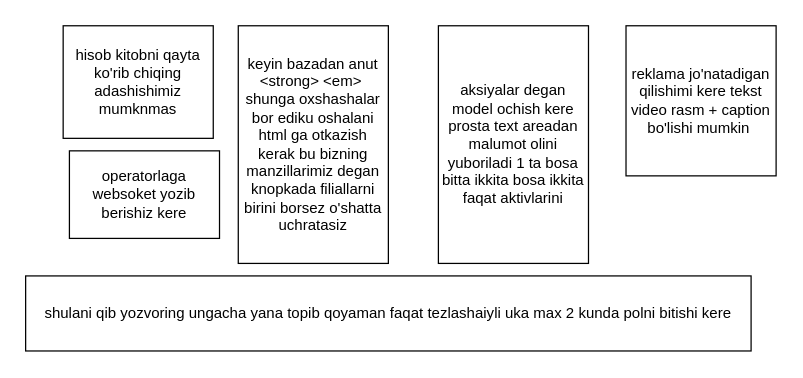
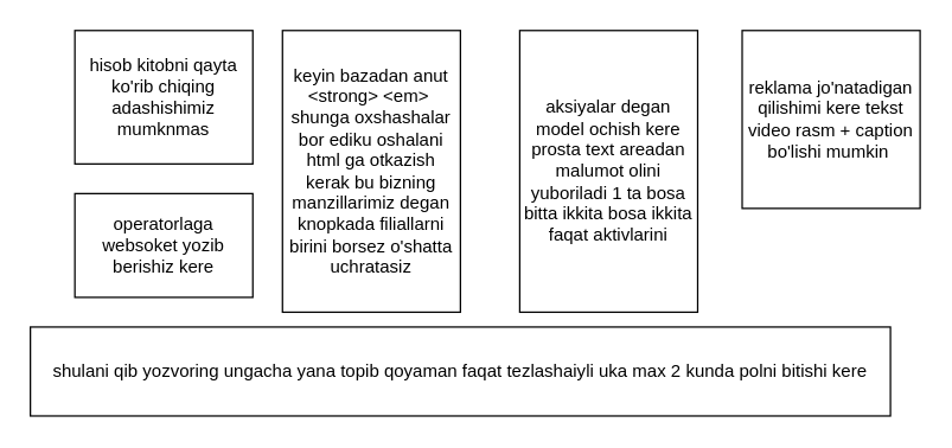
  <mxCell id="0" />
  <mxCell id="1" parent="0" />
  <mxCell id="2" value="aksiyalar degan model ochish kere prosta text areadan malumot olini yuboriladi 1 ta bosa bitta ikkita bosa ikkita faqat aktivlarini" style="rounded=0;whiteSpace=wrap;html=1;" vertex="1" parent="1"><mxGeometry x="350" y="20" width="120" height="190" as="geometry" /></mxCell>
  <mxCell id="3" value="keyin bazadan anut &amp;lt;strong&amp;gt; &amp;lt;em&amp;gt;&amp;nbsp; shunga oxshashalar bor ediku oshalani html ga otkazish kerak bu bizning manzillarimiz degan knopkada filiallarni birini borsez o'shatta uchratasiz" style="rounded=0;whiteSpace=wrap;html=1;" vertex="1" parent="1"><mxGeometry x="190" y="20" width="120" height="190" as="geometry" /></mxCell>
  <mxCell id="4" value="reklama jo'natadigan qilishimi kere tekst video rasm + caption bo'lishi mumkin&amp;nbsp;" style="rounded=0;whiteSpace=wrap;html=1;" vertex="1" parent="1"><mxGeometry x="500" y="20" width="120" height="120" as="geometry" /></mxCell>
  <mxCell id="5" value="hisob kitobni qayta ko'rib chiqing adashishimiz mumknmas" style="rounded=0;whiteSpace=wrap;html=1;" vertex="1" parent="1"><mxGeometry x="50" y="20" width="120" height="90" as="geometry" /></mxCell>
- <mxCell id="6" value="operatorlaga websoket yozib berishiz kere" style="rounded=0;whiteSpace=wrap;html=1;" vertex="1" parent="1"><mxGeometry x="55" y="120" width="120" height="70" as="geometry" /></mxCell>
+ <mxCell id="6" value="operatorlaga websoket yozib berishiz kere" style="rounded=0;whiteSpace=wrap;html=1;" vertex="1" parent="1"><mxGeometry x="50" y="130" width="120" height="70" as="geometry" /></mxCell>
  <mxCell id="7" value="shulani qib yozvoring ungacha yana topib qoyaman faqat tezlashaiyli uka max 2 kunda polni bitishi kere" style="rounded=0;whiteSpace=wrap;html=1;" vertex="1" parent="1"><mxGeometry x="20" y="220" width="580" height="60" as="geometry" /></mxCell>
